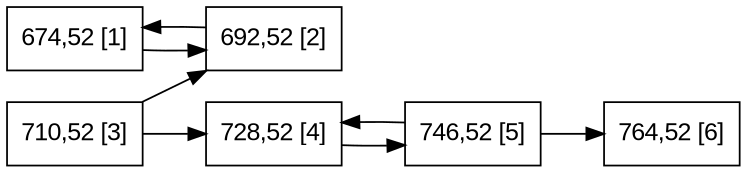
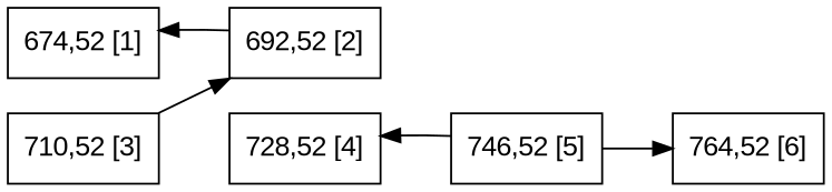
  digraph {
    bgcolor=white
    fontname="Liberation Sans"
    rankdir=LR
    node [color=black fontname="Liberation Sans" shape=polygon sides=4]
    edge [fontname="Liberation Sans"]
    n1 [label="674,52 [1]"]
    n2 [label="692,52 [2]"]
    n3 [label="710,52 [3]"]
    n4 [label="728,52 [4]"]
    n5 [label="746,52 [5]"]
    n6 [label="764,52 [6]"]
-   n1 -> n2
    n2 -> n1
    n3 -> n2
-   n3 -> n4
-   n4 -> n5
    n5 -> n4
    n5 -> n6
  }
